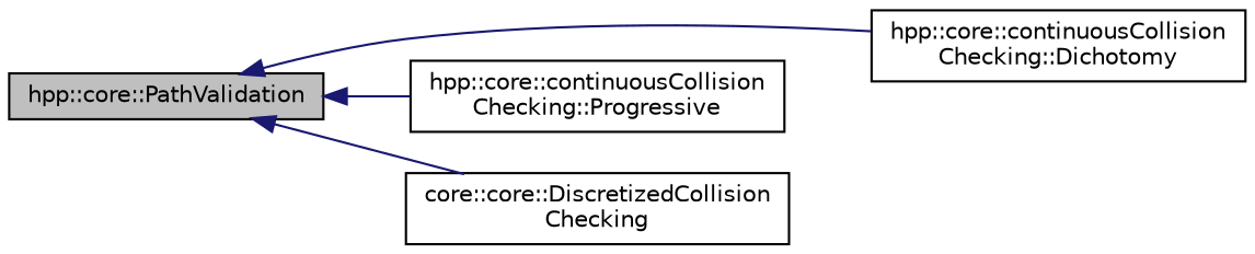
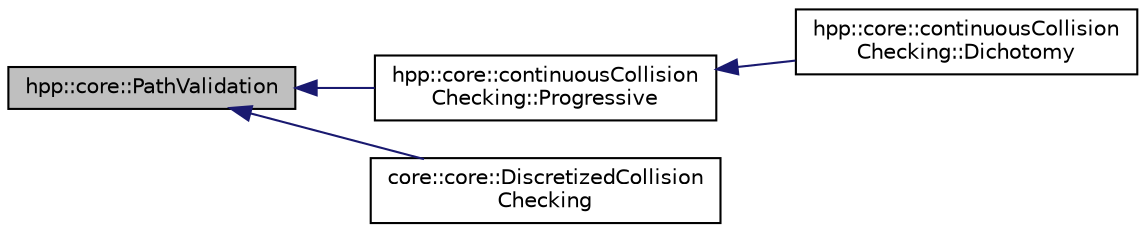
  digraph {
    rankdir=LR
    node [color=black fillcolor=white fontname=Helvetica fontsize=10 shape=record style=filled]
    edge [color=midnightblue dir=back fontname=Helvetica fontsize=10 labelfontname=Helvetica labelfontsize=10 style=solid]
    n1 [fillcolor=grey75 fontcolor=black height=0.2 label="hpp::core::PathValidation" width=0.4]
    n2 [height=0.2 label="hpp::core::continuousCollision\lChecking::Dichotomy" width=0.4]
    n3 [height=0.2 label="hpp::core::continuousCollision\lChecking::Progressive" width=0.4]
    n4 [height=0.2 label="core::core::DiscretizedCollision\lChecking" width=0.4]
-   n1 -> n2
+   n3 -> n2
    n1 -> n3
    n1 -> n4
  }
